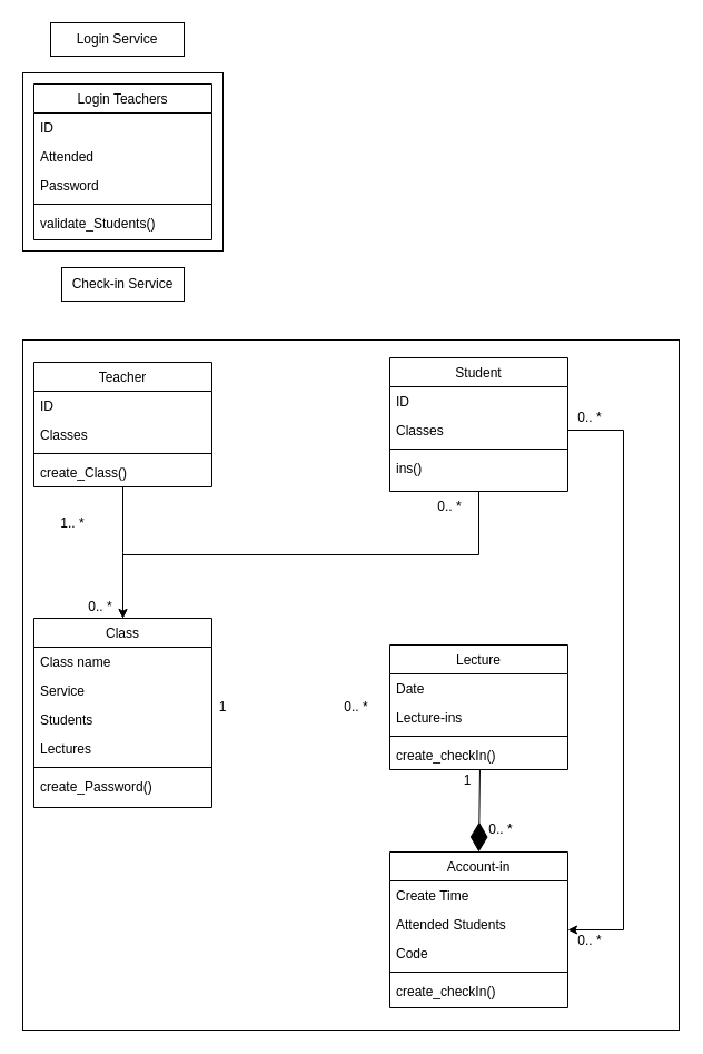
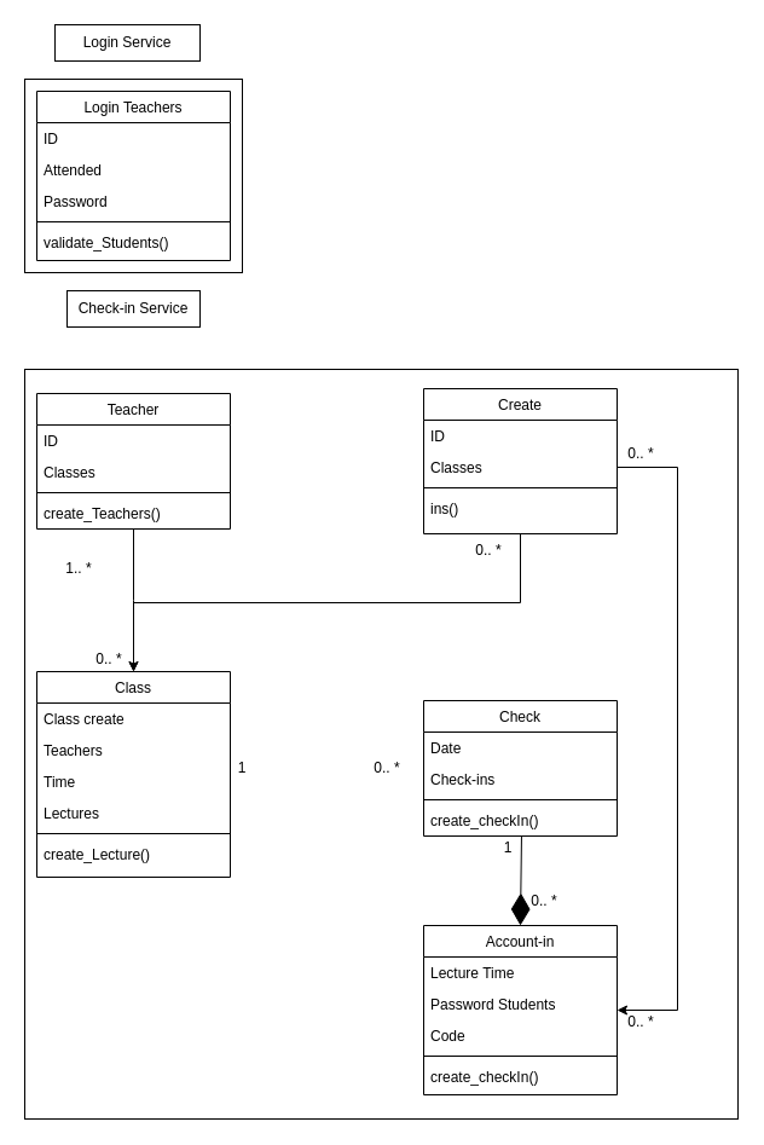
  <mxCell id="0" />
  <mxCell id="1" parent="0" />
  <mxCell id="2" value="Login Teachers" style="swimlane;fontStyle=0;align=center;verticalAlign=top;childLayout=stackLayout;horizontal=1;startSize=26;horizontalStack=0;resizeParent=1;resizeLast=0;collapsible=1;marginBottom=0;rounded=0;shadow=0;strokeWidth=1;" parent="1" vertex="1"><mxGeometry x="30" y="75" width="160" height="140" as="geometry"><mxRectangle x="550" y="140" width="160" height="26" as="alternateBounds" /></mxGeometry></mxCell>
  <mxCell id="3" value="ID" style="text;align=left;verticalAlign=top;spacingLeft=4;spacingRight=4;overflow=hidden;rotatable=0;points=[[0,0.5],[1,0.5]];portConstraint=eastwest;" parent="2" vertex="1"><mxGeometry y="26" width="160" height="26" as="geometry" /></mxCell>
  <mxCell id="4" value="Attended" style="text;align=left;verticalAlign=top;spacingLeft=4;spacingRight=4;overflow=hidden;rotatable=0;points=[[0,0.5],[1,0.5]];portConstraint=eastwest;rounded=0;shadow=0;html=0;" parent="2" vertex="1"><mxGeometry y="52" width="160" height="26" as="geometry" /></mxCell>
  <mxCell id="5" value="Password" style="text;align=left;verticalAlign=top;spacingLeft=4;spacingRight=4;overflow=hidden;rotatable=0;points=[[0,0.5],[1,0.5]];portConstraint=eastwest;rounded=0;shadow=0;html=0;" parent="2" vertex="1"><mxGeometry y="78" width="160" height="26" as="geometry" /></mxCell>
  <mxCell id="6" value="" style="line;html=1;strokeWidth=1;align=left;verticalAlign=middle;spacingTop=-1;spacingLeft=3;spacingRight=3;rotatable=0;labelPosition=right;points=[];portConstraint=eastwest;" parent="2" vertex="1"><mxGeometry y="104" width="160" height="8" as="geometry" /></mxCell>
  <mxCell id="7" value="validate_Students()" style="text;align=left;verticalAlign=top;spacingLeft=4;spacingRight=4;overflow=hidden;rotatable=0;points=[[0,0.5],[1,0.5]];portConstraint=eastwest;" parent="2" vertex="1"><mxGeometry y="112" width="160" height="26" as="geometry" /></mxCell>
  <mxCell id="8" style="edgeStyle=orthogonalEdgeStyle;rounded=0;orthogonalLoop=1;jettySize=auto;html=1;exitX=0.5;exitY=1;exitDx=0;exitDy=0;" edge="1" parent="1" source="9"><mxGeometry relative="1" as="geometry"><mxPoint x="110" y="555" as="targetPoint" /></mxGeometry></mxCell>
  <mxCell id="9" value="Teacher" style="swimlane;fontStyle=0;align=center;verticalAlign=top;childLayout=stackLayout;horizontal=1;startSize=26;horizontalStack=0;resizeParent=1;resizeLast=0;collapsible=1;marginBottom=0;rounded=0;shadow=0;strokeWidth=1;" vertex="1" parent="1"><mxGeometry x="30" y="325" width="160" height="112" as="geometry"><mxRectangle x="550" y="140" width="160" height="26" as="alternateBounds" /></mxGeometry></mxCell>
  <mxCell id="10" value="ID" style="text;align=left;verticalAlign=top;spacingLeft=4;spacingRight=4;overflow=hidden;rotatable=0;points=[[0,0.5],[1,0.5]];portConstraint=eastwest;" vertex="1" parent="9"><mxGeometry y="26" width="160" height="26" as="geometry" /></mxCell>
  <mxCell id="11" value="Classes" style="text;align=left;verticalAlign=top;spacingLeft=4;spacingRight=4;overflow=hidden;rotatable=0;points=[[0,0.5],[1,0.5]];portConstraint=eastwest;rounded=0;shadow=0;html=0;" vertex="1" parent="9"><mxGeometry y="52" width="160" height="26" as="geometry" /></mxCell>
  <mxCell id="12" value="" style="line;html=1;strokeWidth=1;align=left;verticalAlign=middle;spacingTop=-1;spacingLeft=3;spacingRight=3;rotatable=0;labelPosition=right;points=[];portConstraint=eastwest;" vertex="1" parent="9"><mxGeometry y="78" width="160" height="8" as="geometry" /></mxCell>
- <mxCell id="13" value="create_Class()" style="text;align=left;verticalAlign=top;spacingLeft=4;spacingRight=4;overflow=hidden;rotatable=0;points=[[0,0.5],[1,0.5]];portConstraint=eastwest;" vertex="1" parent="9"><mxGeometry y="86" width="160" height="26" as="geometry" /></mxCell>
+ <mxCell id="13" value="create_Teachers()" style="text;align=left;verticalAlign=top;spacingLeft=4;spacingRight=4;overflow=hidden;rotatable=0;points=[[0,0.5],[1,0.5]];portConstraint=eastwest;" vertex="1" parent="9"><mxGeometry y="86" width="160" height="26" as="geometry" /></mxCell>
  <mxCell id="14" style="edgeStyle=orthogonalEdgeStyle;rounded=0;orthogonalLoop=1;jettySize=auto;html=1;exitX=0.5;exitY=1;exitDx=0;exitDy=0;entryX=0.5;entryY=0;entryDx=0;entryDy=0;endArrow=open;" edge="1" parent="1" source="15" target="25"><mxGeometry relative="1" as="geometry" /></mxCell>
- <mxCell id="15" value="Student" style="swimlane;fontStyle=0;align=center;verticalAlign=top;childLayout=stackLayout;horizontal=1;startSize=26;horizontalStack=0;resizeParent=1;resizeLast=0;collapsible=1;marginBottom=0;rounded=0;shadow=0;strokeWidth=1;" vertex="1" parent="1"><mxGeometry x="350" y="321" width="160" height="120" as="geometry"><mxRectangle x="550" y="140" width="160" height="26" as="alternateBounds" /></mxGeometry></mxCell>
+ <mxCell id="15" value="Create" style="swimlane;fontStyle=0;align=center;verticalAlign=top;childLayout=stackLayout;horizontal=1;startSize=26;horizontalStack=0;resizeParent=1;resizeLast=0;collapsible=1;marginBottom=0;rounded=0;shadow=0;strokeWidth=1;" vertex="1" parent="1"><mxGeometry x="350" y="321" width="160" height="120" as="geometry"><mxRectangle x="550" y="140" width="160" height="26" as="alternateBounds" /></mxGeometry></mxCell>
  <mxCell id="16" value="ID" style="text;align=left;verticalAlign=top;spacingLeft=4;spacingRight=4;overflow=hidden;rotatable=0;points=[[0,0.5],[1,0.5]];portConstraint=eastwest;" vertex="1" parent="15"><mxGeometry y="26" width="160" height="26" as="geometry" /></mxCell>
  <mxCell id="17" value="Classes" style="text;align=left;verticalAlign=top;spacingLeft=4;spacingRight=4;overflow=hidden;rotatable=0;points=[[0,0.5],[1,0.5]];portConstraint=eastwest;rounded=0;shadow=0;html=0;" vertex="1" parent="15"><mxGeometry y="52" width="160" height="26" as="geometry" /></mxCell>
  <mxCell id="18" value="" style="line;html=1;strokeWidth=1;align=left;verticalAlign=middle;spacingTop=-1;spacingLeft=3;spacingRight=3;rotatable=0;labelPosition=right;points=[];portConstraint=eastwest;" vertex="1" parent="15"><mxGeometry y="78" width="160" height="8" as="geometry" /></mxCell>
  <mxCell id="19" value="ins()" style="text;align=left;verticalAlign=top;spacingLeft=4;spacingRight=4;overflow=hidden;rotatable=0;points=[[0,0.5],[1,0.5]];portConstraint=eastwest;" vertex="1" parent="15"><mxGeometry y="86" width="160" height="26" as="geometry" /></mxCell>
- <mxCell id="20" value="Lecture" style="swimlane;fontStyle=0;align=center;verticalAlign=top;childLayout=stackLayout;horizontal=1;startSize=26;horizontalStack=0;resizeParent=1;resizeLast=0;collapsible=1;marginBottom=0;rounded=0;shadow=0;strokeWidth=1;" vertex="1" parent="1"><mxGeometry x="350" y="579" width="160" height="112" as="geometry"><mxRectangle x="550" y="140" width="160" height="26" as="alternateBounds" /></mxGeometry></mxCell>
+ <mxCell id="20" value="Check" style="swimlane;fontStyle=0;align=center;verticalAlign=top;childLayout=stackLayout;horizontal=1;startSize=26;horizontalStack=0;resizeParent=1;resizeLast=0;collapsible=1;marginBottom=0;rounded=0;shadow=0;strokeWidth=1;" vertex="1" parent="1"><mxGeometry x="350" y="579" width="160" height="112" as="geometry"><mxRectangle x="550" y="140" width="160" height="26" as="alternateBounds" /></mxGeometry></mxCell>
  <mxCell id="21" value="Date" style="text;align=left;verticalAlign=top;spacingLeft=4;spacingRight=4;overflow=hidden;rotatable=0;points=[[0,0.5],[1,0.5]];portConstraint=eastwest;" vertex="1" parent="20"><mxGeometry y="26" width="160" height="26" as="geometry" /></mxCell>
- <mxCell id="22" value="Lecture-ins" style="text;align=left;verticalAlign=top;spacingLeft=4;spacingRight=4;overflow=hidden;rotatable=0;points=[[0,0.5],[1,0.5]];portConstraint=eastwest;rounded=0;shadow=0;html=0;" vertex="1" parent="20"><mxGeometry y="52" width="160" height="26" as="geometry" /></mxCell>
+ <mxCell id="22" value="Check-ins" style="text;align=left;verticalAlign=top;spacingLeft=4;spacingRight=4;overflow=hidden;rotatable=0;points=[[0,0.5],[1,0.5]];portConstraint=eastwest;rounded=0;shadow=0;html=0;" vertex="1" parent="20"><mxGeometry y="52" width="160" height="26" as="geometry" /></mxCell>
  <mxCell id="23" value="" style="line;html=1;strokeWidth=1;align=left;verticalAlign=middle;spacingTop=-1;spacingLeft=3;spacingRight=3;rotatable=0;labelPosition=right;points=[];portConstraint=eastwest;" vertex="1" parent="20"><mxGeometry y="78" width="160" height="8" as="geometry" /></mxCell>
  <mxCell id="24" value="create_checkIn()" style="text;align=left;verticalAlign=top;spacingLeft=4;spacingRight=4;overflow=hidden;rotatable=0;points=[[0,0.5],[1,0.5]];portConstraint=eastwest;" vertex="1" parent="20"><mxGeometry y="86" width="160" height="26" as="geometry" /></mxCell>
  <mxCell id="25" value="Class" style="swimlane;fontStyle=0;align=center;verticalAlign=top;childLayout=stackLayout;horizontal=1;startSize=26;horizontalStack=0;resizeParent=1;resizeLast=0;collapsible=1;marginBottom=0;rounded=0;shadow=0;strokeWidth=1;" vertex="1" parent="1"><mxGeometry x="30" y="555" width="160" height="170" as="geometry"><mxRectangle x="50" y="570" width="160" height="26" as="alternateBounds" /></mxGeometry></mxCell>
- <mxCell id="26" value="Class name" style="text;align=left;verticalAlign=top;spacingLeft=4;spacingRight=4;overflow=hidden;rotatable=0;points=[[0,0.5],[1,0.5]];portConstraint=eastwest;" vertex="1" parent="25"><mxGeometry y="26" width="160" height="26" as="geometry" /></mxCell>
- <mxCell id="27" value="Service" style="text;align=left;verticalAlign=top;spacingLeft=4;spacingRight=4;overflow=hidden;rotatable=0;points=[[0,0.5],[1,0.5]];portConstraint=eastwest;rounded=0;shadow=0;html=0;" vertex="1" parent="25"><mxGeometry y="52" width="160" height="26" as="geometry" /></mxCell>
- <mxCell id="28" value="Students" style="text;align=left;verticalAlign=top;spacingLeft=4;spacingRight=4;overflow=hidden;rotatable=0;points=[[0,0.5],[1,0.5]];portConstraint=eastwest;rounded=0;shadow=0;html=0;" vertex="1" parent="25"><mxGeometry y="78" width="160" height="26" as="geometry" /></mxCell>
+ <mxCell id="26" value="Class create" style="text;align=left;verticalAlign=top;spacingLeft=4;spacingRight=4;overflow=hidden;rotatable=0;points=[[0,0.5],[1,0.5]];portConstraint=eastwest;" vertex="1" parent="25"><mxGeometry y="26" width="160" height="26" as="geometry" /></mxCell>
+ <mxCell id="27" value="Teachers" style="text;align=left;verticalAlign=top;spacingLeft=4;spacingRight=4;overflow=hidden;rotatable=0;points=[[0,0.5],[1,0.5]];portConstraint=eastwest;rounded=0;shadow=0;html=0;" vertex="1" parent="25"><mxGeometry y="52" width="160" height="26" as="geometry" /></mxCell>
+ <mxCell id="28" value="Time" style="text;align=left;verticalAlign=top;spacingLeft=4;spacingRight=4;overflow=hidden;rotatable=0;points=[[0,0.5],[1,0.5]];portConstraint=eastwest;rounded=0;shadow=0;html=0;" vertex="1" parent="25"><mxGeometry y="78" width="160" height="26" as="geometry" /></mxCell>
  <mxCell id="29" value="Lectures" style="text;align=left;verticalAlign=top;spacingLeft=4;spacingRight=4;overflow=hidden;rotatable=0;points=[[0,0.5],[1,0.5]];portConstraint=eastwest;rounded=0;shadow=0;html=0;" vertex="1" parent="25"><mxGeometry y="104" width="160" height="26" as="geometry" /></mxCell>
  <mxCell id="30" value="" style="line;html=1;strokeWidth=1;align=left;verticalAlign=middle;spacingTop=-1;spacingLeft=3;spacingRight=3;rotatable=0;labelPosition=right;points=[];portConstraint=eastwest;" vertex="1" parent="25"><mxGeometry y="130" width="160" height="8" as="geometry" /></mxCell>
- <mxCell id="31" value="create_Password()" style="text;align=left;verticalAlign=top;spacingLeft=4;spacingRight=4;overflow=hidden;rotatable=0;points=[[0,0.5],[1,0.5]];portConstraint=eastwest;" vertex="1" parent="25"><mxGeometry y="138" width="160" height="26" as="geometry" /></mxCell>
+ <mxCell id="31" value="create_Lecture()" style="text;align=left;verticalAlign=top;spacingLeft=4;spacingRight=4;overflow=hidden;rotatable=0;points=[[0,0.5],[1,0.5]];portConstraint=eastwest;" vertex="1" parent="25"><mxGeometry y="138" width="160" height="26" as="geometry" /></mxCell>
  <mxCell id="32" value="" style="rounded=0;whiteSpace=wrap;html=1;fillColor=none;" vertex="1" parent="1"><mxGeometry x="20" y="65" width="180" height="160" as="geometry" /></mxCell>
  <mxCell id="33" value="Login Service" style="rounded=0;whiteSpace=wrap;html=1;fillColor=none;" vertex="1" parent="1"><mxGeometry x="45" y="20" width="120" height="30" as="geometry" /></mxCell>
  <mxCell id="34" value="Check-in Service" style="rounded=0;whiteSpace=wrap;html=1;fillColor=none;" vertex="1" parent="1"><mxGeometry x="55" y="240" width="110" height="30" as="geometry" /></mxCell>
  <mxCell id="35" value="" style="rounded=0;whiteSpace=wrap;html=1;fillColor=none;" vertex="1" parent="1"><mxGeometry x="20" y="305" width="590" height="620" as="geometry" /></mxCell>
  <mxCell id="36" value="1" style="text;html=1;strokeColor=none;fillColor=none;align=center;verticalAlign=middle;whiteSpace=wrap;rounded=0;" vertex="1" parent="1"><mxGeometry x="180" y="625" width="40" height="20" as="geometry" /></mxCell>
  <mxCell id="37" value="0.. *" style="text;html=1;strokeColor=none;fillColor=none;align=center;verticalAlign=middle;whiteSpace=wrap;rounded=0;" vertex="1" parent="1"><mxGeometry x="300" y="625" width="40" height="20" as="geometry" /></mxCell>
  <mxCell id="38" value="0.. *" style="text;html=1;strokeColor=none;fillColor=none;align=center;verticalAlign=middle;whiteSpace=wrap;rounded=0;" vertex="1" parent="1"><mxGeometry x="70" y="535" width="40" height="20" as="geometry" /></mxCell>
  <mxCell id="39" value="1.. *" style="text;html=1;strokeColor=none;fillColor=none;align=center;verticalAlign=middle;whiteSpace=wrap;rounded=0;" vertex="1" parent="1"><mxGeometry x="45" y="460" width="40" height="20" as="geometry" /></mxCell>
  <mxCell id="40" value="0.. *" style="text;html=1;strokeColor=none;fillColor=none;align=center;verticalAlign=middle;whiteSpace=wrap;rounded=0;" vertex="1" parent="1"><mxGeometry x="384" y="445" width="40" height="20" as="geometry" /></mxCell>
  <mxCell id="41" value="Account-in" style="swimlane;fontStyle=0;align=center;verticalAlign=top;childLayout=stackLayout;horizontal=1;startSize=26;horizontalStack=0;resizeParent=1;resizeLast=0;collapsible=1;marginBottom=0;rounded=0;shadow=0;strokeWidth=1;" vertex="1" parent="1"><mxGeometry x="350" y="765" width="160" height="140" as="geometry"><mxRectangle x="550" y="140" width="160" height="26" as="alternateBounds" /></mxGeometry></mxCell>
- <mxCell id="42" value="Create Time" style="text;align=left;verticalAlign=top;spacingLeft=4;spacingRight=4;overflow=hidden;rotatable=0;points=[[0,0.5],[1,0.5]];portConstraint=eastwest;" vertex="1" parent="41"><mxGeometry y="26" width="160" height="26" as="geometry" /></mxCell>
- <mxCell id="43" value="Attended Students&#10;" style="text;align=left;verticalAlign=top;spacingLeft=4;spacingRight=4;overflow=hidden;rotatable=0;points=[[0,0.5],[1,0.5]];portConstraint=eastwest;rounded=0;shadow=0;html=0;" vertex="1" parent="41"><mxGeometry y="52" width="160" height="26" as="geometry" /></mxCell>
+ <mxCell id="42" value="Lecture Time" style="text;align=left;verticalAlign=top;spacingLeft=4;spacingRight=4;overflow=hidden;rotatable=0;points=[[0,0.5],[1,0.5]];portConstraint=eastwest;" vertex="1" parent="41"><mxGeometry y="26" width="160" height="26" as="geometry" /></mxCell>
+ <mxCell id="43" value="Password Students&#10;" style="text;align=left;verticalAlign=top;spacingLeft=4;spacingRight=4;overflow=hidden;rotatable=0;points=[[0,0.5],[1,0.5]];portConstraint=eastwest;rounded=0;shadow=0;html=0;" vertex="1" parent="41"><mxGeometry y="52" width="160" height="26" as="geometry" /></mxCell>
  <mxCell id="44" value="Code" style="text;align=left;verticalAlign=top;spacingLeft=4;spacingRight=4;overflow=hidden;rotatable=0;points=[[0,0.5],[1,0.5]];portConstraint=eastwest;rounded=0;shadow=0;html=0;" vertex="1" parent="41"><mxGeometry y="78" width="160" height="26" as="geometry" /></mxCell>
  <mxCell id="45" value="" style="line;html=1;strokeWidth=1;align=left;verticalAlign=middle;spacingTop=-1;spacingLeft=3;spacingRight=3;rotatable=0;labelPosition=right;points=[];portConstraint=eastwest;" vertex="1" parent="41"><mxGeometry y="104" width="160" height="8" as="geometry" /></mxCell>
  <mxCell id="46" value="create_checkIn()" style="text;align=left;verticalAlign=top;spacingLeft=4;spacingRight=4;overflow=hidden;rotatable=0;points=[[0,0.5],[1,0.5]];portConstraint=eastwest;" vertex="1" parent="41"><mxGeometry y="112" width="160" height="26" as="geometry" /></mxCell>
  <mxCell id="47" value="" style="endArrow=diamondThin;endFill=1;endSize=24;html=1;entryX=0.5;entryY=0;entryDx=0;entryDy=0;exitX=0.506;exitY=1;exitDx=0;exitDy=0;exitPerimeter=0;" edge="1" parent="1" source="24" target="41"><mxGeometry width="160" relative="1" as="geometry"><mxPoint x="570" y="635" as="sourcePoint" /><mxPoint x="920" y="654" as="targetPoint" /></mxGeometry></mxCell>
  <mxCell id="48" value="1" style="text;html=1;strokeColor=none;fillColor=none;align=center;verticalAlign=middle;whiteSpace=wrap;rounded=0;" vertex="1" parent="1"><mxGeometry x="400" y="691" width="40" height="20" as="geometry" /></mxCell>
  <mxCell id="49" value="0.. *" style="text;html=1;strokeColor=none;fillColor=none;align=center;verticalAlign=middle;whiteSpace=wrap;rounded=0;" vertex="1" parent="1"><mxGeometry x="430" y="735" width="40" height="20" as="geometry" /></mxCell>
  <mxCell id="50" style="edgeStyle=orthogonalEdgeStyle;rounded=0;orthogonalLoop=1;jettySize=auto;html=1;entryX=1;entryY=0.5;entryDx=0;entryDy=0;" edge="1" parent="1" source="17" target="41"><mxGeometry relative="1" as="geometry"><Array as="points"><mxPoint x="560" y="386" /><mxPoint x="560" y="835" /></Array></mxGeometry></mxCell>
  <mxCell id="51" value="0.. *" style="text;html=1;strokeColor=none;fillColor=none;align=center;verticalAlign=middle;whiteSpace=wrap;rounded=0;" vertex="1" parent="1"><mxGeometry x="510" y="365" width="40" height="20" as="geometry" /></mxCell>
  <mxCell id="52" value="0.. *" style="text;html=1;strokeColor=none;fillColor=none;align=center;verticalAlign=middle;whiteSpace=wrap;rounded=0;" vertex="1" parent="1"><mxGeometry x="510" y="835" width="40" height="20" as="geometry" /></mxCell>
